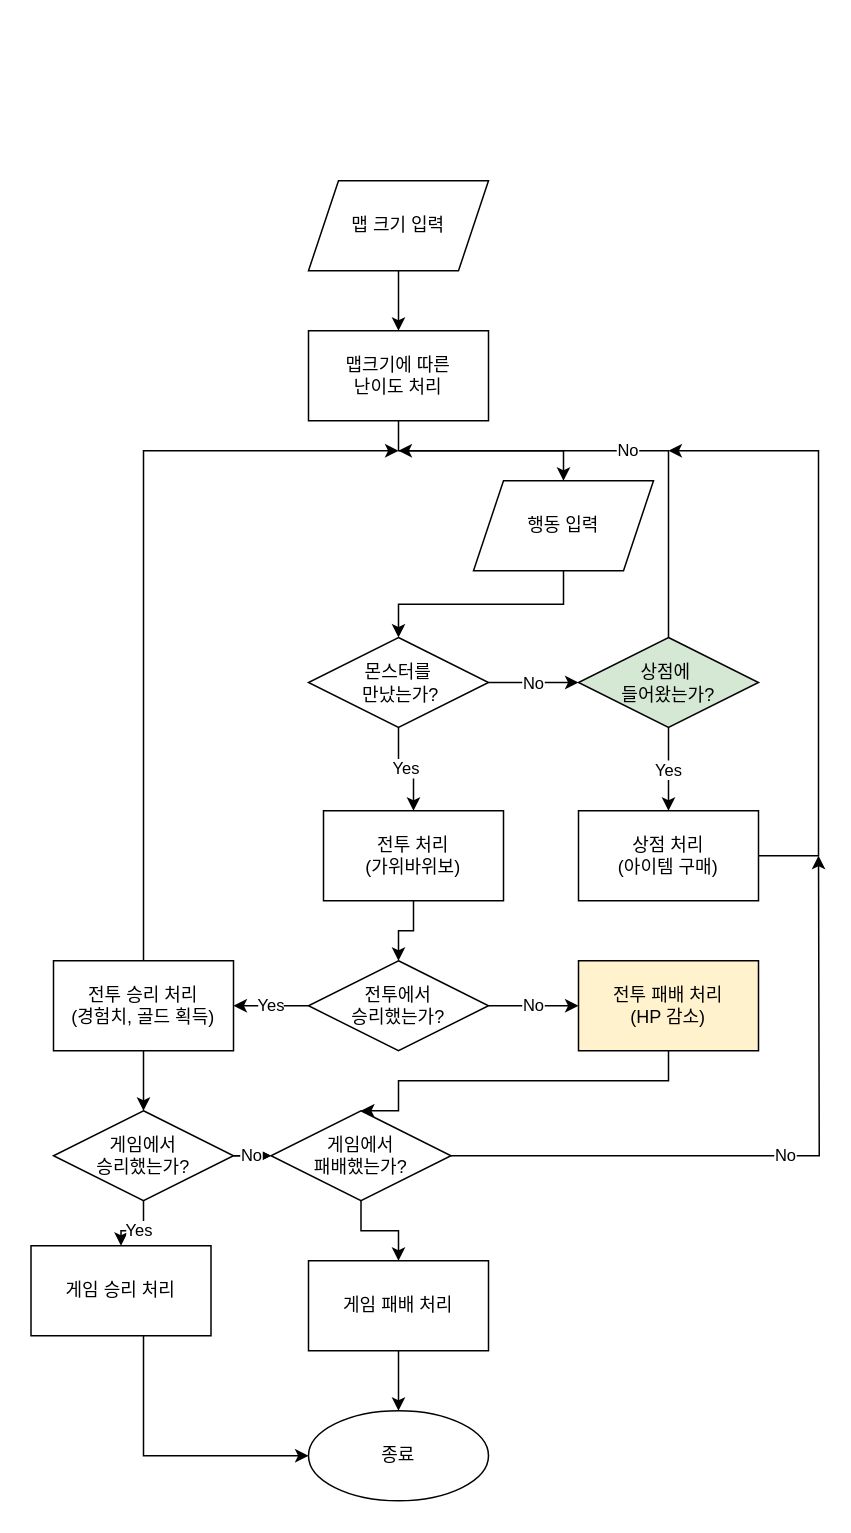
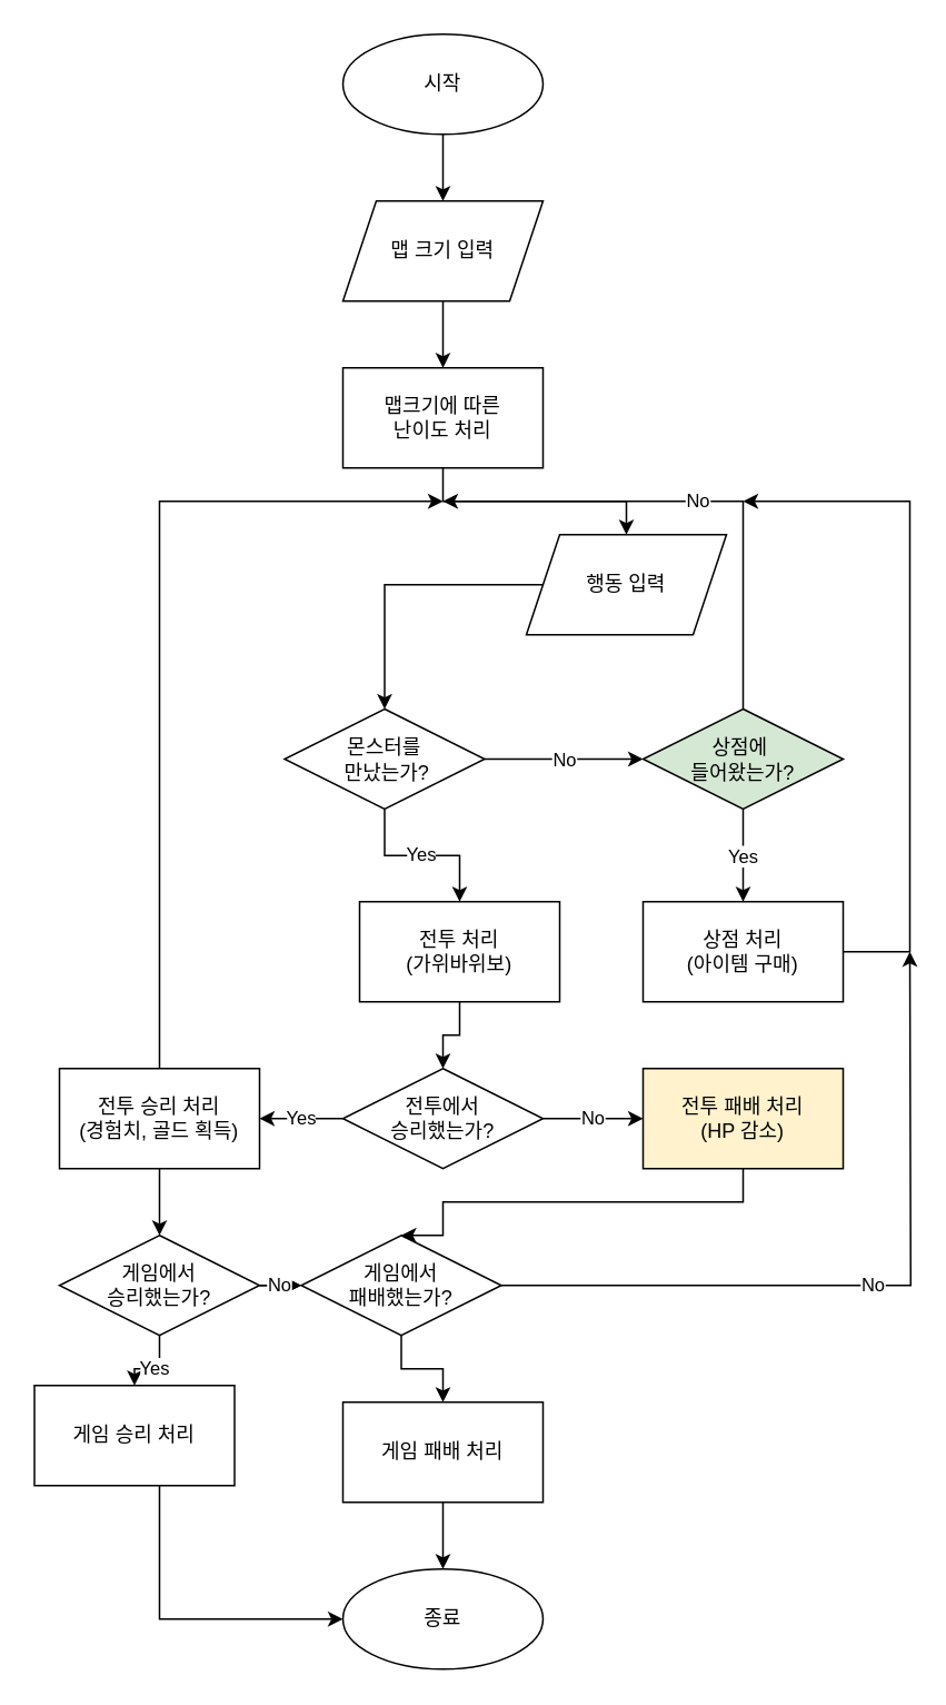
  <mxCell id="0" />
  <mxCell id="1" parent="0" />
+ <mxCell id="2" value="" style="edgeStyle=orthogonalEdgeStyle;rounded=0;orthogonalLoop=1;jettySize=auto;html=1;" edge="1" parent="1" source="3" target="5"><mxGeometry relative="1" as="geometry" /></mxCell>
+ <mxCell id="3" value="시작" style="ellipse;whiteSpace=wrap;html=1;" vertex="1" parent="1"><mxGeometry x="205" y="20" width="120" height="60" as="geometry" /></mxCell>
  <mxCell id="4" value="" style="edgeStyle=orthogonalEdgeStyle;rounded=0;orthogonalLoop=1;jettySize=auto;html=1;" edge="1" parent="1" source="5" target="7"><mxGeometry relative="1" as="geometry" /></mxCell>
  <mxCell id="5" value="맵 크기 입력" style="shape=parallelogram;perimeter=parallelogramPerimeter;whiteSpace=wrap;html=1;fixedSize=1;" vertex="1" parent="1"><mxGeometry x="205" y="120" width="120" height="60" as="geometry" /></mxCell>
  <mxCell id="6" value="" style="edgeStyle=orthogonalEdgeStyle;rounded=0;orthogonalLoop=1;jettySize=auto;html=1;" edge="1" parent="1" source="7" target="9"><mxGeometry relative="1" as="geometry" /></mxCell>
  <mxCell id="7" value="맵크기에 따른&lt;br&gt;난이도 처리" style="whiteSpace=wrap;html=1;" vertex="1" parent="1"><mxGeometry x="205" y="220" width="120" height="60" as="geometry" /></mxCell>
  <mxCell id="8" value="" style="edgeStyle=orthogonalEdgeStyle;rounded=0;orthogonalLoop=1;jettySize=auto;html=1;" edge="1" parent="1" source="9" target="12"><mxGeometry relative="1" as="geometry" /></mxCell>
  <mxCell id="9" value="행동 입력" style="shape=parallelogram;perimeter=parallelogramPerimeter;whiteSpace=wrap;html=1;fixedSize=1;" vertex="1" parent="1"><mxGeometry x="315" y="320" width="120" height="60" as="geometry" /></mxCell>
  <mxCell id="10" value="Yes" style="edgeStyle=orthogonalEdgeStyle;rounded=0;orthogonalLoop=1;jettySize=auto;html=1;" edge="1" parent="1" source="12" target="14"><mxGeometry relative="1" as="geometry" /></mxCell>
  <mxCell id="11" value="No" style="edgeStyle=orthogonalEdgeStyle;rounded=0;orthogonalLoop=1;jettySize=auto;html=1;" edge="1" parent="1" source="12" target="20"><mxGeometry relative="1" as="geometry" /></mxCell>
- <mxCell id="12" value="몬스터를&lt;br&gt;&amp;nbsp;만났는가?" style="rhombus;whiteSpace=wrap;html=1;" vertex="1" parent="1"><mxGeometry x="205" y="424.5" width="120" height="60" as="geometry" /></mxCell>
+ <mxCell id="12" value="몬스터를&lt;br&gt;&amp;nbsp;만났는가?" style="rhombus;whiteSpace=wrap;html=1;" vertex="1" parent="1"><mxGeometry x="170" y="424.5" width="120" height="60" as="geometry" /></mxCell>
  <mxCell id="13" value="" style="edgeStyle=orthogonalEdgeStyle;rounded=0;orthogonalLoop=1;jettySize=auto;html=1;" edge="1" parent="1" source="14" target="17"><mxGeometry relative="1" as="geometry" /></mxCell>
  <mxCell id="14" value="전투 처리&lt;br&gt;(가위바위보)" style="whiteSpace=wrap;html=1;" vertex="1" parent="1"><mxGeometry x="215" y="540" width="120" height="60" as="geometry" /></mxCell>
  <mxCell id="15" value="Yes" style="edgeStyle=orthogonalEdgeStyle;rounded=0;orthogonalLoop=1;jettySize=auto;html=1;" edge="1" parent="1" source="17" target="25"><mxGeometry relative="1" as="geometry" /></mxCell>
  <mxCell id="16" value="No" style="edgeStyle=orthogonalEdgeStyle;rounded=0;orthogonalLoop=1;jettySize=auto;html=1;" edge="1" parent="1" source="17" target="27"><mxGeometry relative="1" as="geometry" /></mxCell>
  <mxCell id="17" value="전투에서&lt;br&gt;승리했는가?" style="rhombus;whiteSpace=wrap;html=1;" vertex="1" parent="1"><mxGeometry x="205" y="640" width="120" height="60" as="geometry" /></mxCell>
  <mxCell id="18" value="No" style="edgeStyle=orthogonalEdgeStyle;rounded=0;orthogonalLoop=1;jettySize=auto;html=1;" edge="1" parent="1" source="20"><mxGeometry relative="1" as="geometry"><mxPoint x="265" y="300" as="targetPoint" /><Array as="points"><mxPoint x="445" y="300" /></Array></mxGeometry></mxCell>
  <mxCell id="19" value="Yes" style="edgeStyle=orthogonalEdgeStyle;rounded=0;orthogonalLoop=1;jettySize=auto;html=1;" edge="1" parent="1" source="20" target="22"><mxGeometry relative="1" as="geometry" /></mxCell>
  <mxCell id="20" value="상점에&amp;nbsp;&lt;br&gt;들어왔는가?" style="rhombus;whiteSpace=wrap;html=1;fillColor=#d5e8d4;" vertex="1" parent="1"><mxGeometry x="385" y="424.5" width="120" height="60" as="geometry" /></mxCell>
  <mxCell id="21" style="edgeStyle=orthogonalEdgeStyle;rounded=0;orthogonalLoop=1;jettySize=auto;html=1;" edge="1" parent="1" source="22"><mxGeometry relative="1" as="geometry"><mxPoint x="445" y="300" as="targetPoint" /><Array as="points"><mxPoint x="545" y="570" /><mxPoint x="545" y="300" /></Array></mxGeometry></mxCell>
  <mxCell id="22" value="상점 처리&lt;br&gt;(아이템 구매)" style="whiteSpace=wrap;html=1;" vertex="1" parent="1"><mxGeometry x="385" y="540" width="120" height="60" as="geometry" /></mxCell>
  <mxCell id="23" style="edgeStyle=orthogonalEdgeStyle;rounded=0;orthogonalLoop=1;jettySize=auto;html=1;" edge="1" parent="1" source="25"><mxGeometry relative="1" as="geometry"><mxPoint x="265" y="300" as="targetPoint" /><Array as="points"><mxPoint x="95" y="300" /></Array></mxGeometry></mxCell>
  <mxCell id="24" style="edgeStyle=orthogonalEdgeStyle;rounded=0;orthogonalLoop=1;jettySize=auto;html=1;" edge="1" parent="1" source="25" target="30"><mxGeometry relative="1" as="geometry" /></mxCell>
  <mxCell id="25" value="전투 승리 처리&lt;br&gt;(경험치, 골드 획득)" style="whiteSpace=wrap;html=1;" vertex="1" parent="1"><mxGeometry x="35" y="640" width="120" height="60" as="geometry" /></mxCell>
  <mxCell id="26" style="edgeStyle=orthogonalEdgeStyle;rounded=0;orthogonalLoop=1;jettySize=auto;html=1;entryX=0.5;entryY=0;entryDx=0;entryDy=0;" edge="1" parent="1" source="27" target="35"><mxGeometry relative="1" as="geometry"><Array as="points"><mxPoint x="445" y="720" /><mxPoint x="265" y="720" /></Array></mxGeometry></mxCell>
  <mxCell id="27" value="전투 패배 처리&lt;br&gt;(HP 감소)" style="whiteSpace=wrap;html=1;fillColor=#fff2cc;" vertex="1" parent="1"><mxGeometry x="385" y="640" width="120" height="60" as="geometry" /></mxCell>
  <mxCell id="28" value="" style="edgeStyle=orthogonalEdgeStyle;rounded=0;orthogonalLoop=1;jettySize=auto;html=1;" edge="1" parent="1" source="30" target="35"><mxGeometry relative="1" as="geometry" /></mxCell>
  <mxCell id="29" value="Yes" style="edgeStyle=orthogonalEdgeStyle;rounded=0;orthogonalLoop=1;jettySize=auto;html=1;" edge="1" parent="1" source="30" target="32"><mxGeometry relative="1" as="geometry" /></mxCell>
  <mxCell id="30" value="게임에서 &lt;br&gt;승리했는가?" style="rhombus;whiteSpace=wrap;html=1;" vertex="1" parent="1"><mxGeometry x="35" y="740" width="120" height="60" as="geometry" /></mxCell>
  <mxCell id="31" style="edgeStyle=orthogonalEdgeStyle;rounded=0;orthogonalLoop=1;jettySize=auto;html=1;entryX=0;entryY=0.5;entryDx=0;entryDy=0;" edge="1" parent="1" source="32" target="37"><mxGeometry relative="1" as="geometry"><Array as="points"><mxPoint x="95" y="970" /></Array></mxGeometry></mxCell>
  <mxCell id="32" value="게임 승리 처리" style="whiteSpace=wrap;html=1;" vertex="1" parent="1"><mxGeometry x="20" y="830" width="120" height="60" as="geometry" /></mxCell>
  <mxCell id="33" value="No" style="edgeStyle=orthogonalEdgeStyle;rounded=0;orthogonalLoop=1;jettySize=auto;html=1;" edge="1" parent="1" source="35"><mxGeometry relative="1" as="geometry"><mxPoint x="545" y="570" as="targetPoint" /></mxGeometry></mxCell>
  <mxCell id="34" value="" style="edgeStyle=orthogonalEdgeStyle;rounded=0;orthogonalLoop=1;jettySize=auto;html=1;" edge="1" parent="1" source="35" target="39"><mxGeometry relative="1" as="geometry" /></mxCell>
  <mxCell id="35" value="게임에서 &lt;br&gt;패배했는가?" style="rhombus;whiteSpace=wrap;html=1;" vertex="1" parent="1"><mxGeometry x="180" y="740" width="120" height="60" as="geometry" /></mxCell>
  <mxCell id="36" value="No" style="edgeStyle=orthogonalEdgeStyle;rounded=0;orthogonalLoop=1;jettySize=auto;html=1;" edge="1" parent="1" source="30" target="35"><mxGeometry relative="1" as="geometry"><mxPoint x="155" y="770" as="sourcePoint" /><mxPoint x="465" y="840" as="targetPoint" /></mxGeometry></mxCell>
  <mxCell id="37" value="종료" style="ellipse;whiteSpace=wrap;html=1;" vertex="1" parent="1"><mxGeometry x="205" y="940" width="120" height="60" as="geometry" /></mxCell>
  <mxCell id="38" style="edgeStyle=orthogonalEdgeStyle;rounded=0;orthogonalLoop=1;jettySize=auto;html=1;" edge="1" parent="1" source="39" target="37"><mxGeometry relative="1" as="geometry" /></mxCell>
  <mxCell id="39" value="게임 패배 처리" style="whiteSpace=wrap;html=1;" vertex="1" parent="1"><mxGeometry x="205" y="840" width="120" height="60" as="geometry" /></mxCell>
